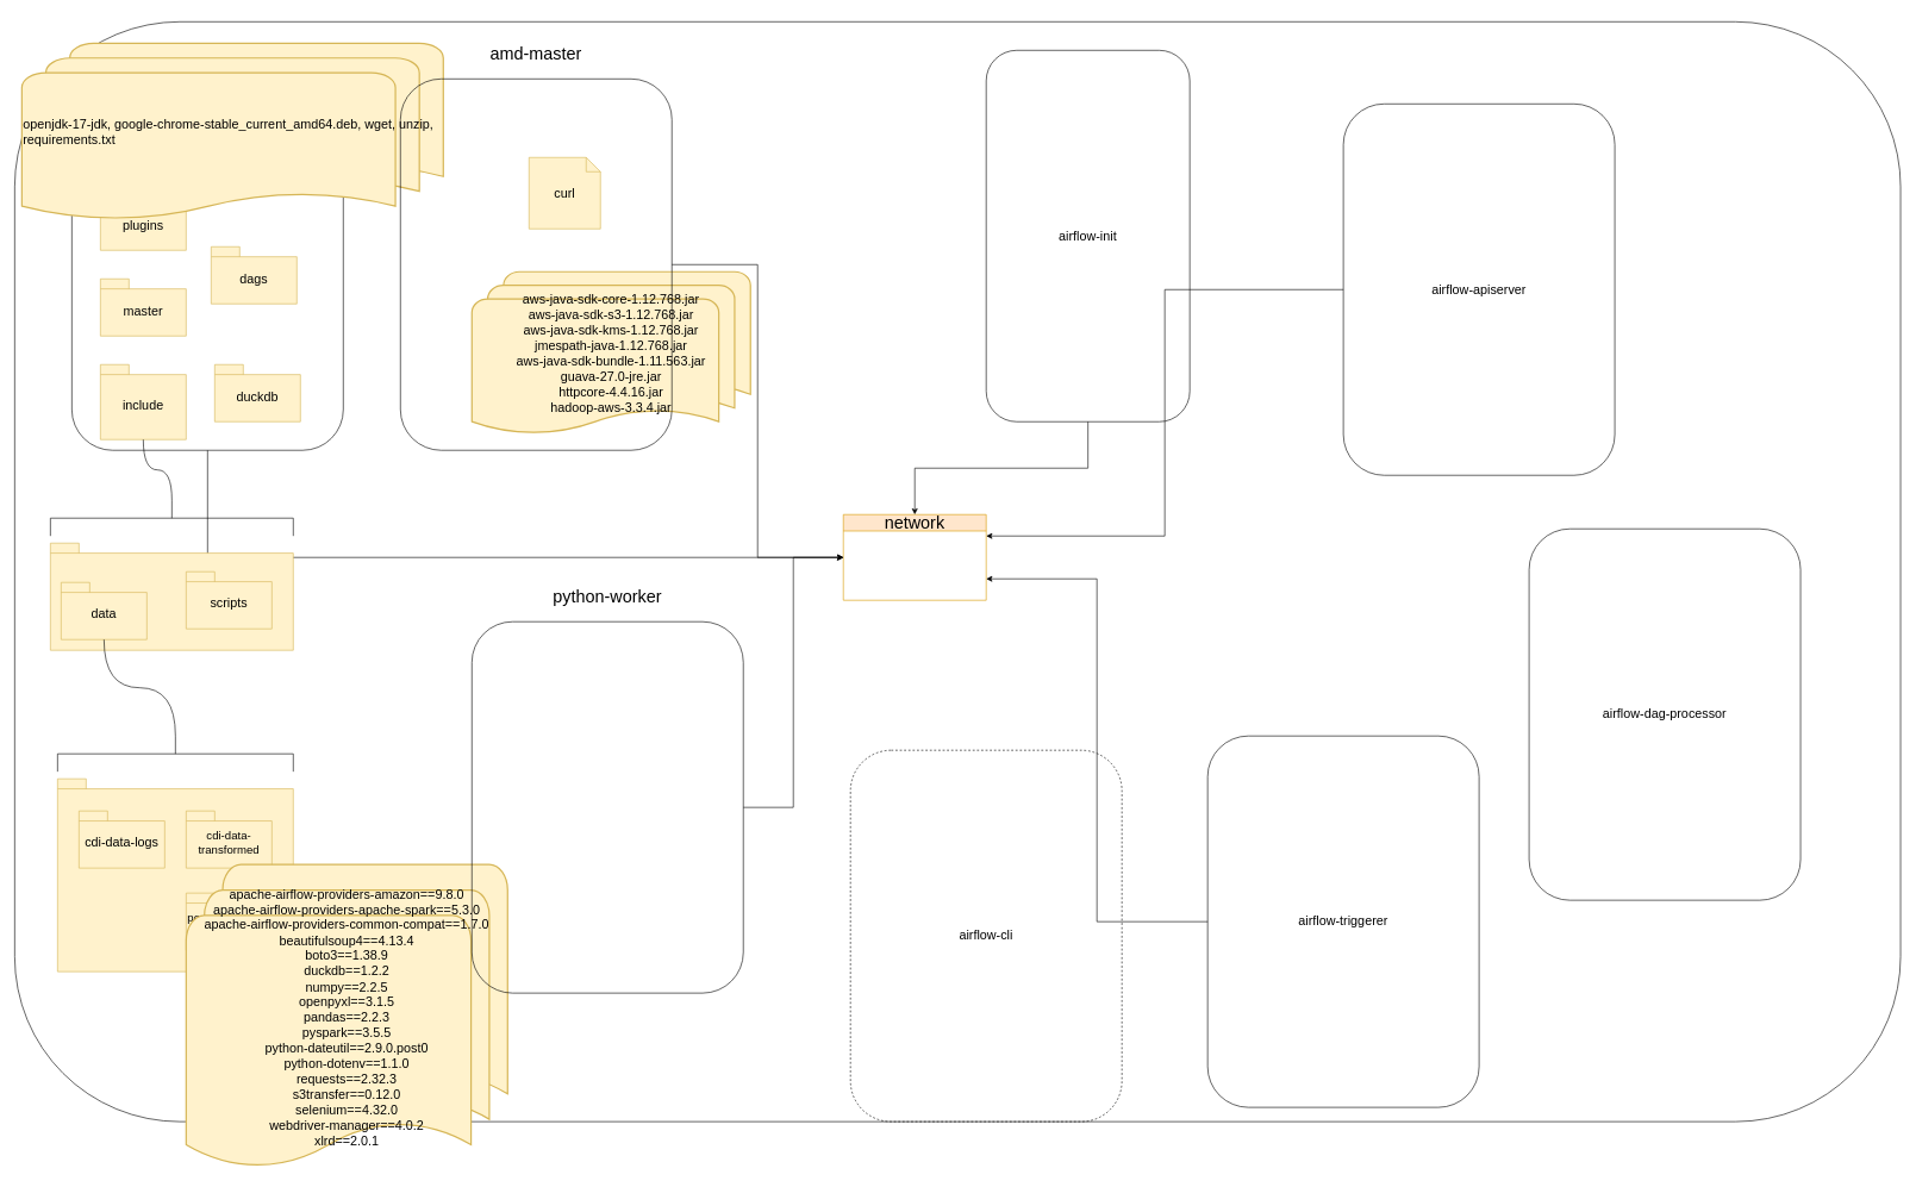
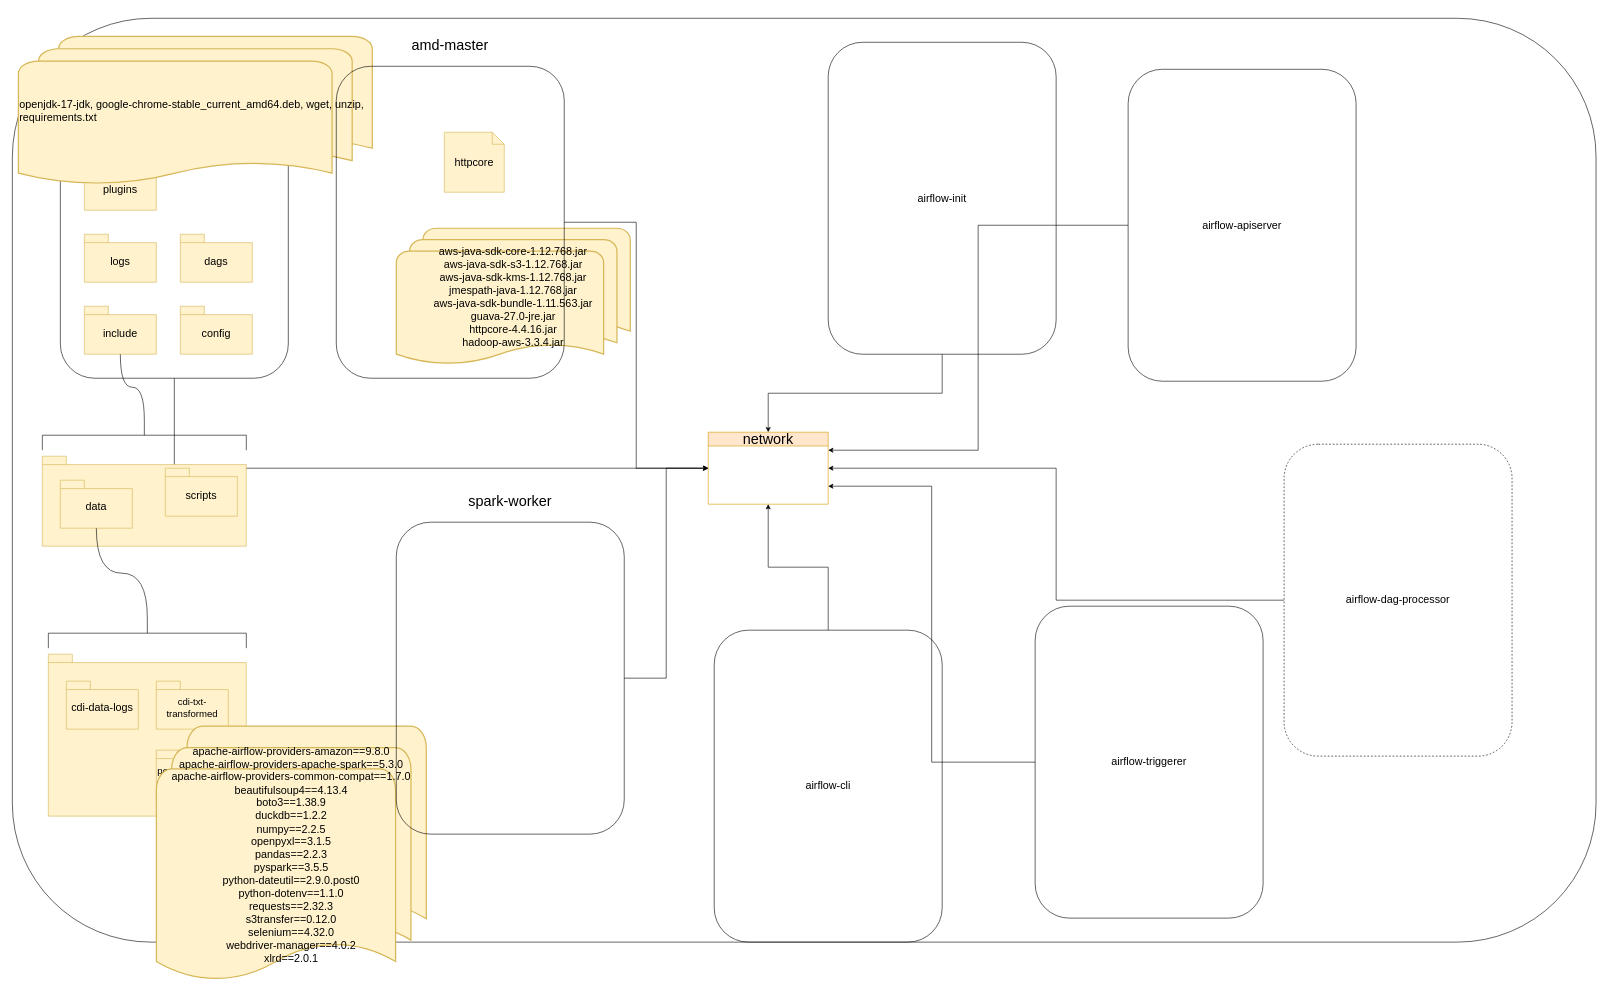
  <mxCell id="0" />
  <mxCell id="1" parent="0" />
  <mxCell id="2" value="" style="rounded=1;whiteSpace=wrap;html=1;fillColor=none;align=center;" vertex="1" parent="1"><mxGeometry x="20" y="30" width="2640" height="1540" as="geometry" /></mxCell>
  <mxCell id="3" style="edgeStyle=orthogonalEdgeStyle;rounded=0;orthogonalLoop=1;jettySize=auto;html=1;exitX=0.5;exitY=1;exitDx=0;exitDy=0;entryX=0;entryY=0.5;entryDx=0;entryDy=0;" edge="1" parent="1" source="4" target="40"><mxGeometry relative="1" as="geometry" /></mxCell>
  <mxCell id="4" value="" style="rounded=1;whiteSpace=wrap;html=1;fillColor=none;" vertex="1" parent="1"><mxGeometry x="100" y="110" width="380" height="520" as="geometry" /></mxCell>
- <mxCell id="5" value="&lt;font style=&quot;font-size: 18px; font-weight: normal;&quot;&gt;include&lt;/font&gt;" style="shape=folder;fontStyle=1;spacingTop=10;tabWidth=40;tabHeight=14;tabPosition=left;html=1;whiteSpace=wrap;fillColor=#fff2cc;strokeColor=#d6b656;" vertex="1" parent="1"><mxGeometry x="140" y="510" width="120" height="105" as="geometry" /></mxCell>
- <mxCell id="6" value="&lt;font style=&quot;font-size: 18px; font-weight: normal;&quot;&gt;dags&lt;/font&gt;" style="shape=folder;fontStyle=1;spacingTop=10;tabWidth=40;tabHeight=14;tabPosition=left;html=1;whiteSpace=wrap;fillColor=#fff2cc;strokeColor=#d6b656;" vertex="1" parent="1"><mxGeometry x="295" y="345" width="120" height="80" as="geometry" /></mxCell>
- <mxCell id="7" value="&lt;font style=&quot;font-size: 18px; font-weight: normal;&quot;&gt;master&lt;/font&gt;" style="shape=folder;fontStyle=1;spacingTop=10;tabWidth=40;tabHeight=14;tabPosition=left;html=1;whiteSpace=wrap;fillColor=#fff2cc;strokeColor=#d6b656;" vertex="1" parent="1"><mxGeometry x="140" y="390" width="120" height="80" as="geometry" /></mxCell>
- <mxCell id="8" value="&lt;font style=&quot;font-size: 18px; font-weight: normal;&quot;&gt;duckdb&lt;/font&gt;" style="shape=folder;fontStyle=1;spacingTop=10;tabWidth=40;tabHeight=14;tabPosition=left;html=1;whiteSpace=wrap;fillColor=#fff2cc;strokeColor=#d6b656;" vertex="1" parent="1"><mxGeometry x="300" y="510" width="120" height="80" as="geometry" /></mxCell>
+ <mxCell id="5" value="&lt;font style=&quot;font-size: 18px; font-weight: normal;&quot;&gt;include&lt;/font&gt;" style="shape=folder;fontStyle=1;spacingTop=10;tabWidth=40;tabHeight=14;tabPosition=left;html=1;whiteSpace=wrap;fillColor=#fff2cc;strokeColor=#d6b656;" vertex="1" parent="1"><mxGeometry x="140" y="510" width="120" height="80" as="geometry" /></mxCell>
+ <mxCell id="6" value="&lt;font style=&quot;font-size: 18px; font-weight: normal;&quot;&gt;dags&lt;/font&gt;" style="shape=folder;fontStyle=1;spacingTop=10;tabWidth=40;tabHeight=14;tabPosition=left;html=1;whiteSpace=wrap;fillColor=#fff2cc;strokeColor=#d6b656;" vertex="1" parent="1"><mxGeometry x="300" y="390" width="120" height="80" as="geometry" /></mxCell>
+ <mxCell id="7" value="&lt;font style=&quot;font-size: 18px; font-weight: normal;&quot;&gt;logs&lt;/font&gt;" style="shape=folder;fontStyle=1;spacingTop=10;tabWidth=40;tabHeight=14;tabPosition=left;html=1;whiteSpace=wrap;fillColor=#fff2cc;strokeColor=#d6b656;" vertex="1" parent="1"><mxGeometry x="140" y="390" width="120" height="80" as="geometry" /></mxCell>
+ <mxCell id="8" value="&lt;font style=&quot;font-size: 18px; font-weight: normal;&quot;&gt;config&lt;/font&gt;" style="shape=folder;fontStyle=1;spacingTop=10;tabWidth=40;tabHeight=14;tabPosition=left;html=1;whiteSpace=wrap;fillColor=#fff2cc;strokeColor=#d6b656;" vertex="1" parent="1"><mxGeometry x="300" y="510" width="120" height="80" as="geometry" /></mxCell>
  <mxCell id="9" value="&lt;font style=&quot;font-size: 18px; font-weight: normal;&quot;&gt;plugins&lt;/font&gt;" style="shape=folder;fontStyle=1;spacingTop=10;tabWidth=40;tabHeight=14;tabPosition=left;html=1;whiteSpace=wrap;fillColor=#fff2cc;strokeColor=#d6b656;" vertex="1" parent="1"><mxGeometry x="140" y="270" width="120" height="80" as="geometry" /></mxCell>
  <mxCell id="10" value="" style="group" vertex="1" connectable="0" parent="1"><mxGeometry x="70" y="700" width="340" height="50" as="geometry" /></mxCell>
  <mxCell id="11" value="" style="strokeWidth=1;html=1;shape=mxgraph.flowchart.annotation_2;align=left;labelPosition=right;pointerEvents=1;direction=south;" vertex="1" parent="10"><mxGeometry width="340" height="50" as="geometry" /></mxCell>
  <mxCell id="12" value="" style="group" vertex="1" connectable="0" parent="1"><mxGeometry x="80" y="1030" width="330" height="50" as="geometry" /></mxCell>
  <mxCell id="13" value="" style="strokeWidth=1;html=1;shape=mxgraph.flowchart.annotation_2;align=left;labelPosition=right;pointerEvents=1;direction=south;" vertex="1" parent="12"><mxGeometry width="330" height="50" as="geometry" /></mxCell>
  <mxCell id="14" style="edgeStyle=orthogonalEdgeStyle;rounded=0;orthogonalLoop=1;jettySize=auto;html=1;entryX=0.5;entryY=1;entryDx=0;entryDy=0;entryPerimeter=0;curved=1;endArrow=none;endFill=0;" edge="1" parent="12" source="13"><mxGeometry relative="1" as="geometry" /></mxCell>
  <mxCell id="15" value="" style="group" vertex="1" connectable="0" parent="1"><mxGeometry x="80" y="1090" width="330" height="270" as="geometry" /></mxCell>
  <mxCell id="16" value="" style="shape=folder;fontStyle=1;spacingTop=10;tabWidth=40;tabHeight=14;tabPosition=left;html=1;whiteSpace=wrap;fillColor=#fff2cc;strokeColor=#d6b656;" vertex="1" parent="15"><mxGeometry width="330" height="270" as="geometry" /></mxCell>
  <mxCell id="17" value="&lt;font style=&quot;font-size: 18px; font-weight: normal;&quot;&gt;cdi-data-logs&lt;/font&gt;" style="shape=folder;fontStyle=1;spacingTop=10;tabWidth=40;tabHeight=14;tabPosition=left;html=1;whiteSpace=wrap;fillColor=#fff2cc;strokeColor=#d6b656;" vertex="1" parent="15"><mxGeometry x="30" y="45" width="120" height="80" as="geometry" /></mxCell>
- <mxCell id="18" value="&lt;font style=&quot;font-weight: normal; font-size: 16px;&quot;&gt;cdi-data-transformed&lt;/font&gt;" style="shape=folder;fontStyle=1;spacingTop=10;tabWidth=40;tabHeight=14;tabPosition=left;html=1;whiteSpace=wrap;fillColor=#fff2cc;strokeColor=#d6b656;" vertex="1" parent="15"><mxGeometry x="180" y="45" width="120" height="80" as="geometry" /></mxCell>
+ <mxCell id="18" value="&lt;font style=&quot;font-weight: normal; font-size: 16px;&quot;&gt;cdi-txt-transformed&lt;/font&gt;" style="shape=folder;fontStyle=1;spacingTop=10;tabWidth=40;tabHeight=14;tabPosition=left;html=1;whiteSpace=wrap;fillColor=#fff2cc;strokeColor=#d6b656;" vertex="1" parent="15"><mxGeometry x="180" y="45" width="120" height="80" as="geometry" /></mxCell>
  <mxCell id="19" value="&lt;span style=&quot;font-weight: 400;&quot;&gt;&lt;font style=&quot;font-size: 16px;&quot;&gt;population-data-transformed&lt;/font&gt;&lt;/span&gt;" style="shape=folder;fontStyle=1;spacingTop=10;tabWidth=40;tabHeight=14;tabPosition=left;html=1;whiteSpace=wrap;fillColor=#fff2cc;strokeColor=#d6b656;" vertex="1" parent="15"><mxGeometry x="180" y="160" width="120" height="80" as="geometry" /></mxCell>
  <mxCell id="20" value="" style="group" vertex="1" connectable="0" parent="1"><mxGeometry x="70" y="760" width="340" height="150" as="geometry" /></mxCell>
  <mxCell id="21" value="" style="shape=folder;fontStyle=1;spacingTop=10;tabWidth=40;tabHeight=14;tabPosition=left;html=1;whiteSpace=wrap;fillColor=#fff2cc;strokeColor=#d6b656;" vertex="1" parent="20"><mxGeometry width="340" height="150" as="geometry" /></mxCell>
- <mxCell id="22" value="&lt;font style=&quot;font-size: 18px; font-weight: normal;&quot;&gt;data&lt;/font&gt;" style="shape=folder;fontStyle=1;spacingTop=10;tabWidth=40;tabHeight=14;tabPosition=left;html=1;whiteSpace=wrap;fillColor=#fff2cc;strokeColor=#d6b656;" vertex="1" parent="20"><mxGeometry x="15" y="55" width="120" height="80" as="geometry" /></mxCell>
- <mxCell id="23" value="&lt;font style=&quot;font-size: 18px; font-weight: normal;&quot;&gt;scripts&lt;/font&gt;" style="shape=folder;fontStyle=1;spacingTop=10;tabWidth=40;tabHeight=14;tabPosition=left;html=1;whiteSpace=wrap;fillColor=#fff2cc;strokeColor=#d6b656;" vertex="1" parent="20"><mxGeometry x="190" y="40" width="120" height="80" as="geometry" /></mxCell>
+ <mxCell id="22" value="&lt;font style=&quot;font-size: 18px; font-weight: normal;&quot;&gt;data&lt;/font&gt;" style="shape=folder;fontStyle=1;spacingTop=10;tabWidth=40;tabHeight=14;tabPosition=left;html=1;whiteSpace=wrap;fillColor=#fff2cc;strokeColor=#d6b656;" vertex="1" parent="20"><mxGeometry x="30" y="40" width="120" height="80" as="geometry" /></mxCell>
+ <mxCell id="23" value="&lt;font style=&quot;font-size: 18px; font-weight: normal;&quot;&gt;scripts&lt;/font&gt;" style="shape=folder;fontStyle=1;spacingTop=10;tabWidth=40;tabHeight=14;tabPosition=left;html=1;whiteSpace=wrap;fillColor=#fff2cc;strokeColor=#d6b656;" vertex="1" parent="20"><mxGeometry x="205" y="20" width="120" height="80" as="geometry" /></mxCell>
  <mxCell id="24" style="edgeStyle=orthogonalEdgeStyle;rounded=0;orthogonalLoop=1;jettySize=auto;html=1;entryX=0.5;entryY=1;entryDx=0;entryDy=0;entryPerimeter=0;curved=1;endArrow=none;endFill=0;" edge="1" parent="1" source="11" target="5"><mxGeometry relative="1" as="geometry" /></mxCell>
  <mxCell id="25" style="edgeStyle=orthogonalEdgeStyle;rounded=0;orthogonalLoop=1;jettySize=auto;html=1;endArrow=none;endFill=0;curved=1;entryX=0.5;entryY=1;entryDx=0;entryDy=0;entryPerimeter=0;" edge="1" parent="1" source="13" target="22"><mxGeometry relative="1" as="geometry"><mxPoint x="230" y="910" as="targetPoint" /></mxGeometry></mxCell>
  <mxCell id="26" value="&lt;font style=&quot;font-size: 18px;&quot;&gt;openjdk-17-jdk, google-chrome-stable_current_amd64.deb, wget, unzip, requirements.txt&lt;/font&gt;" style="strokeWidth=2;html=1;shape=mxgraph.flowchart.multi-document;whiteSpace=wrap;fillColor=#fff2cc;strokeColor=#d6b656;align=left;" vertex="1" parent="1"><mxGeometry x="30" y="60" width="590" height="250" as="geometry" /></mxCell>
  <mxCell id="27" value="&lt;div&gt;&lt;font style=&quot;font-size: 18px;&quot;&gt;apache-airflow-providers-amazon==9.8.0&lt;/font&gt;&lt;/div&gt;&lt;div&gt;&lt;font style=&quot;font-size: 18px;&quot;&gt;apache-airflow-providers-apache-spark==5.3.0&lt;/font&gt;&lt;/div&gt;&lt;div&gt;&lt;font style=&quot;font-size: 18px;&quot;&gt;apache-airflow-providers-common-compat==1.7.0&lt;/font&gt;&lt;/div&gt;&lt;div&gt;&lt;font style=&quot;font-size: 18px;&quot;&gt;beautifulsoup4==4.13.4&lt;/font&gt;&lt;/div&gt;&lt;div&gt;&lt;font style=&quot;font-size: 18px;&quot;&gt;boto3==1.38.9&lt;/font&gt;&lt;/div&gt;&lt;div&gt;&lt;font style=&quot;font-size: 18px;&quot;&gt;duckdb==1.2.2&lt;/font&gt;&lt;/div&gt;&lt;div&gt;&lt;font style=&quot;font-size: 18px;&quot;&gt;numpy==2.2.5&lt;/font&gt;&lt;/div&gt;&lt;div&gt;&lt;font style=&quot;font-size: 18px;&quot;&gt;openpyxl==3.1.5&lt;/font&gt;&lt;/div&gt;&lt;div&gt;&lt;font style=&quot;font-size: 18px;&quot;&gt;pandas==2.2.3&lt;/font&gt;&lt;/div&gt;&lt;div&gt;&lt;font style=&quot;font-size: 18px;&quot;&gt;pyspark==3.5.5&lt;/font&gt;&lt;/div&gt;&lt;div&gt;&lt;font style=&quot;font-size: 18px;&quot;&gt;python-dateutil==2.9.0.post0&lt;/font&gt;&lt;/div&gt;&lt;div&gt;&lt;font style=&quot;font-size: 18px;&quot;&gt;python-dotenv==1.1.0&lt;/font&gt;&lt;/div&gt;&lt;div&gt;&lt;font style=&quot;font-size: 18px;&quot;&gt;requests==2.32.3&lt;/font&gt;&lt;/div&gt;&lt;div&gt;&lt;font style=&quot;font-size: 18px;&quot;&gt;s3transfer==0.12.0&lt;/font&gt;&lt;/div&gt;&lt;div&gt;&lt;font style=&quot;font-size: 18px;&quot;&gt;selenium==4.32.0&lt;/font&gt;&lt;/div&gt;&lt;div&gt;&lt;font style=&quot;font-size: 18px;&quot;&gt;webdriver-manager==4.0.2&lt;/font&gt;&lt;/div&gt;&lt;div&gt;&lt;font style=&quot;font-size: 18px;&quot;&gt;xlrd==2.0.1&lt;/font&gt;&lt;/div&gt;" style="strokeWidth=2;html=1;shape=mxgraph.flowchart.multi-document;whiteSpace=wrap;fillColor=#fff2cc;strokeColor=#d6b656;" vertex="1" parent="1"><mxGeometry x="260" y="1210" width="450" height="430" as="geometry" /></mxCell>
  <mxCell id="28" value="&lt;div&gt;&lt;font style=&quot;font-size: 18px;&quot;&gt;aws-java-sdk-core-1.12.768.jar&lt;/font&gt;&lt;/div&gt;&lt;div&gt;&lt;font style=&quot;font-size: 18px;&quot;&gt;aws-java-sdk-s3-1.12.768.jar&lt;/font&gt;&lt;/div&gt;&lt;div&gt;&lt;font style=&quot;font-size: 18px;&quot;&gt;aws-java-sdk-kms-1.12.768.jar&lt;/font&gt;&lt;/div&gt;&lt;div&gt;&lt;font style=&quot;font-size: 18px;&quot;&gt;&lt;div style=&quot;&quot;&gt;jmespath-java-1.12.768.jar&lt;/div&gt;&lt;div style=&quot;&quot;&gt;aws-java-sdk-bundle-1.11.563.jar&lt;/div&gt;&lt;div style=&quot;&quot;&gt;guava-27.0-jre.jar&lt;/div&gt;&lt;div style=&quot;&quot;&gt;httpcore-4.4.16.jar&lt;/div&gt;&lt;div style=&quot;&quot;&gt;hadoop-aws-3.3.4.jar&lt;/div&gt;&lt;/font&gt;&lt;/div&gt;" style="strokeWidth=2;html=1;shape=mxgraph.flowchart.multi-document;whiteSpace=wrap;fillColor=#fff2cc;strokeColor=#d6b656;" vertex="1" parent="1"><mxGeometry x="660" y="380" width="390" height="230" as="geometry" /></mxCell>
- <mxCell id="29" value="&lt;font style=&quot;font-size: 18px;&quot;&gt;curl&lt;/font&gt;" style="shape=note;size=20;whiteSpace=wrap;html=1;fillColor=#fff2cc;strokeColor=#d6b656;" vertex="1" parent="1"><mxGeometry x="740" y="220" width="100" height="100" as="geometry" /></mxCell>
+ <mxCell id="29" value="&lt;font style=&quot;font-size: 18px;&quot;&gt;httpcore&lt;/font&gt;" style="shape=note;size=20;whiteSpace=wrap;html=1;fillColor=#fff2cc;strokeColor=#d6b656;" vertex="1" parent="1"><mxGeometry x="740" y="220" width="100" height="100" as="geometry" /></mxCell>
  <mxCell id="30" style="edgeStyle=orthogonalEdgeStyle;rounded=0;orthogonalLoop=1;jettySize=auto;html=1;entryX=0.5;entryY=0;entryDx=0;entryDy=0;" edge="1" parent="1" source="31" target="40"><mxGeometry relative="1" as="geometry" /></mxCell>
- <mxCell id="31" value="&lt;font style=&quot;font-size: 18px;&quot;&gt;airflow-init&lt;/font&gt;" style="rounded=1;whiteSpace=wrap;html=1;fillColor=none;" vertex="1" parent="1"><mxGeometry x="1380" y="70" width="285" height="520" as="geometry" /></mxCell>
+ <mxCell id="31" value="&lt;font style=&quot;font-size: 18px;&quot;&gt;airflow-init&lt;/font&gt;" style="rounded=1;whiteSpace=wrap;html=1;fillColor=none;" vertex="1" parent="1"><mxGeometry x="1380" y="70" width="380" height="520" as="geometry" /></mxCell>
  <mxCell id="32" style="edgeStyle=orthogonalEdgeStyle;rounded=0;orthogonalLoop=1;jettySize=auto;html=1;entryX=1;entryY=0.25;entryDx=0;entryDy=0;" edge="1" parent="1" source="33" target="40"><mxGeometry relative="1" as="geometry" /></mxCell>
- <mxCell id="33" value="&lt;font style=&quot;font-size: 18px;&quot;&gt;airflow-apiserver&lt;/font&gt;" style="rounded=1;whiteSpace=wrap;html=1;fillColor=none;" vertex="1" parent="1"><mxGeometry x="1880" y="145" width="380" height="520" as="geometry" /></mxCell>
+ <mxCell id="33" value="&lt;font style=&quot;font-size: 18px;&quot;&gt;airflow-apiserver&lt;/font&gt;" style="rounded=1;whiteSpace=wrap;html=1;fillColor=none;" vertex="1" parent="1"><mxGeometry x="1880" y="115" width="380" height="520" as="geometry" /></mxCell>
  <mxCell id="34" style="edgeStyle=orthogonalEdgeStyle;rounded=0;orthogonalLoop=1;jettySize=auto;html=1;entryX=1;entryY=0.75;entryDx=0;entryDy=0;" edge="1" parent="1" source="35" target="40"><mxGeometry relative="1" as="geometry" /></mxCell>
- <mxCell id="35" value="&lt;font style=&quot;font-size: 18px;&quot;&gt;airflow-triggerer&lt;/font&gt;" style="rounded=1;whiteSpace=wrap;html=1;fillColor=none;" vertex="1" parent="1"><mxGeometry x="1690" y="1030" width="380" height="520" as="geometry" /></mxCell>
- <mxCell id="37" value="&lt;font style=&quot;font-size: 18px;&quot;&gt;airflow-dag-processor&lt;/font&gt;" style="rounded=1;whiteSpace=wrap;html=1;fillColor=none;" vertex="1" parent="1"><mxGeometry x="2140" y="740" width="380" height="520" as="geometry" /></mxCell>
- <mxCell id="39" value="&lt;font style=&quot;font-size: 18px;&quot;&gt;airflow-cli&lt;/font&gt;" style="rounded=1;whiteSpace=wrap;html=1;fillColor=none;dashed=1;" vertex="1" parent="1"><mxGeometry x="1190" y="1050" width="380" height="520" as="geometry" /></mxCell>
+ <mxCell id="35" value="&lt;font style=&quot;font-size: 18px;&quot;&gt;airflow-triggerer&lt;/font&gt;" style="rounded=1;whiteSpace=wrap;html=1;fillColor=none;" vertex="1" parent="1"><mxGeometry x="1725" y="1010" width="380" height="520" as="geometry" /></mxCell>
+ <mxCell id="36" style="edgeStyle=orthogonalEdgeStyle;rounded=0;orthogonalLoop=1;jettySize=auto;html=1;entryX=1;entryY=0.5;entryDx=0;entryDy=0;" edge="1" parent="1" source="37" target="40"><mxGeometry relative="1" as="geometry" /></mxCell>
+ <mxCell id="37" value="&lt;font style=&quot;font-size: 18px;&quot;&gt;airflow-dag-processor&lt;/font&gt;" style="rounded=1;whiteSpace=wrap;html=1;fillColor=none;dashed=1;" vertex="1" parent="1"><mxGeometry x="2140" y="740" width="380" height="520" as="geometry" /></mxCell>
+ <mxCell id="38" style="edgeStyle=orthogonalEdgeStyle;rounded=0;orthogonalLoop=1;jettySize=auto;html=1;entryX=0.5;entryY=1;entryDx=0;entryDy=0;" edge="1" parent="1" source="39" target="40"><mxGeometry relative="1" as="geometry" /></mxCell>
+ <mxCell id="39" value="&lt;font style=&quot;font-size: 18px;&quot;&gt;airflow-cli&lt;/font&gt;" style="rounded=1;whiteSpace=wrap;html=1;fillColor=none;" vertex="1" parent="1"><mxGeometry x="1190" y="1050" width="380" height="520" as="geometry" /></mxCell>
  <mxCell id="40" value="network" style="swimlane;whiteSpace=wrap;html=1;startSize=23;spacingTop=10;spacingLeft=10;spacingBottom=10;spacing=10;spacingRight=10;fontSize=24;fontStyle=0;fillColor=#ffe6cc;strokeColor=#d79b00;" vertex="1" parent="1"><mxGeometry x="1180" y="720" width="200" height="120" as="geometry" /></mxCell>
  <mxCell id="41" value="" style="group" vertex="1" connectable="0" parent="1"><mxGeometry x="660" y="780" width="380" height="610" as="geometry" /></mxCell>
- <mxCell id="42" value="&lt;font style=&quot;font-size: 24px;&quot;&gt;python-worker&lt;/font&gt;" style="text;html=1;align=center;verticalAlign=middle;whiteSpace=wrap;rounded=0;" vertex="1" parent="41"><mxGeometry x="25" width="330" height="110" as="geometry" /></mxCell>
+ <mxCell id="42" value="&lt;font style=&quot;font-size: 24px;&quot;&gt;spark-worker&lt;/font&gt;" style="text;html=1;align=center;verticalAlign=middle;whiteSpace=wrap;rounded=0;" vertex="1" parent="41"><mxGeometry x="25" width="330" height="110" as="geometry" /></mxCell>
  <mxCell id="43" value="" style="rounded=1;whiteSpace=wrap;html=1;fillColor=none;" vertex="1" parent="41"><mxGeometry y="90" width="380" height="520" as="geometry" /></mxCell>
  <mxCell id="44" value="" style="group" vertex="1" connectable="0" parent="1"><mxGeometry x="560" y="20" width="380" height="610" as="geometry" /></mxCell>
  <mxCell id="45" value="" style="rounded=1;whiteSpace=wrap;html=1;fillColor=none;" vertex="1" parent="44"><mxGeometry y="90" width="380" height="520" as="geometry" /></mxCell>
  <mxCell id="46" value="&lt;font style=&quot;font-size: 24px;&quot;&gt;amd-master&lt;/font&gt;" style="text;html=1;align=center;verticalAlign=middle;whiteSpace=wrap;rounded=0;" vertex="1" parent="44"><mxGeometry x="25" width="330" height="110" as="geometry" /></mxCell>
  <mxCell id="47" style="edgeStyle=orthogonalEdgeStyle;rounded=0;orthogonalLoop=1;jettySize=auto;html=1;entryX=0;entryY=0.5;entryDx=0;entryDy=0;" edge="1" parent="1" source="45" target="40"><mxGeometry relative="1" as="geometry" /></mxCell>
  <mxCell id="48" style="edgeStyle=orthogonalEdgeStyle;rounded=0;orthogonalLoop=1;jettySize=auto;html=1;entryX=0;entryY=0.5;entryDx=0;entryDy=0;" edge="1" parent="1" source="43" target="40"><mxGeometry relative="1" as="geometry" /></mxCell>
